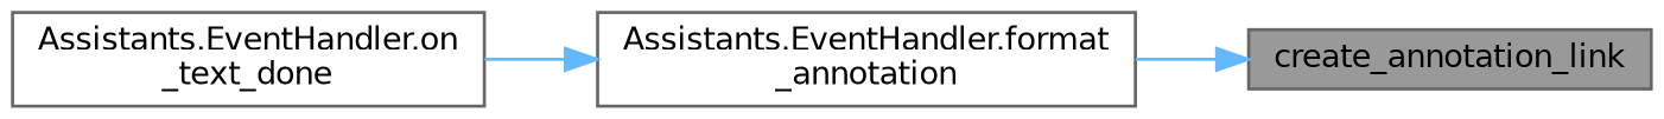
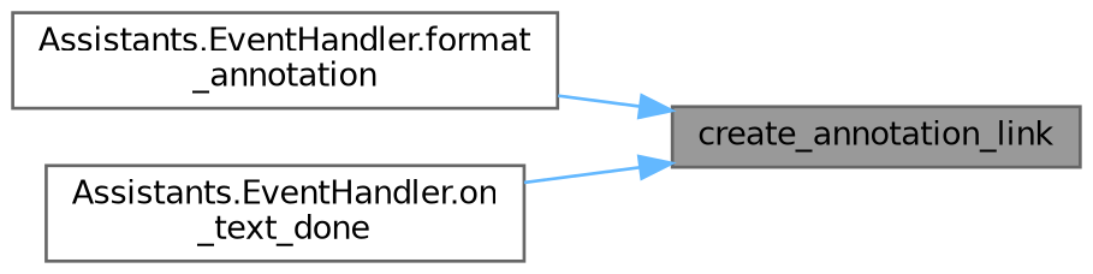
  digraph {
    rankdir=RL
    node [color=grey40 fillcolor=white fontname=Helvetica fontsize=10 shape=box style=filled]
    edge [color=steelblue1 dir=back fontname=Helvetica fontsize=10 labelfontname=Helvetica labelfontsize=10 style=solid]
    n1 [color=gray40 fillcolor=grey60 fontcolor=black height=0.2 label=create_annotation_link width=0.4]
    n2 [height=0.2 label="Assistants.EventHandler.format\l_annotation" width=0.4]
    n3 [height=0.2 label="Assistants.EventHandler.on\l_text_done" width=0.4]
    n1 -> n2
-   n2 -> n3
+   n1 -> n3
  }
